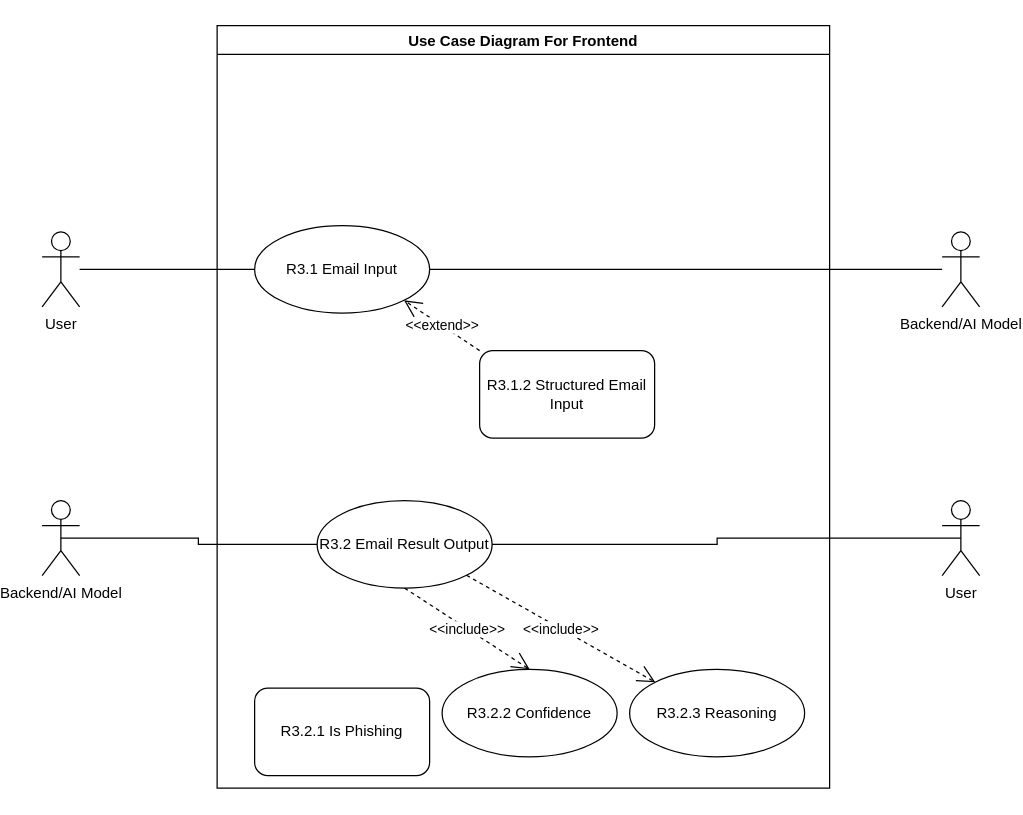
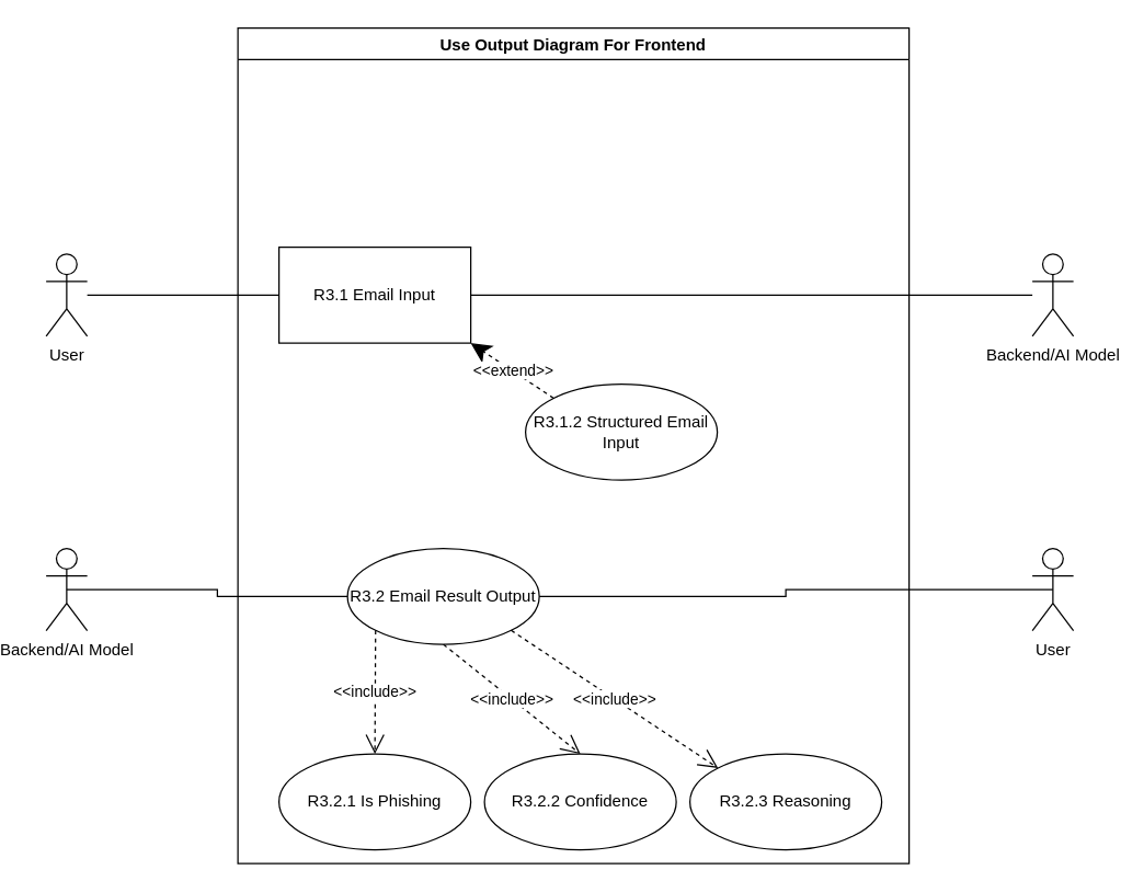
  <mxCell id="0" />
  <mxCell id="1" parent="0" />
- <mxCell id="2" value="Use Case Diagram For Frontend" style="swimlane;" vertex="1" parent="1"><mxGeometry x="160" y="20" width="490" height="610" as="geometry" /></mxCell>
- <mxCell id="3" value="R3.1 Email Input" style="ellipse;whiteSpace=wrap;html=1;" vertex="1" parent="2"><mxGeometry x="30" y="160" width="140" height="70" as="geometry" /></mxCell>
- <mxCell id="4" value="R3.1.2 Structured Email Input" style="whiteSpace=wrap;html=1;rounded=1;" vertex="1" parent="2"><mxGeometry x="210" y="260" width="140" height="70" as="geometry" /></mxCell>
- <mxCell id="5" value="&amp;lt;&amp;lt;extend&amp;gt;&amp;gt;" style="endArrow=open;endSize=12;dashed=1;html=1;rounded=0;exitX=0;exitY=0;exitDx=0;exitDy=0;entryX=1;entryY=1;entryDx=0;entryDy=0;" edge="1" parent="2" source="4" target="3"><mxGeometry width="160" relative="1" as="geometry"><mxPoint x="295" y="190" as="sourcePoint" /><mxPoint x="195" y="240" as="targetPoint" /></mxGeometry></mxCell>
+ <mxCell id="2" value="Use Output Diagram For Frontend" style="swimlane;" vertex="1" parent="1"><mxGeometry x="160" y="20" width="490" height="610" as="geometry" /></mxCell>
+ <mxCell id="3" value="R3.1 Email Input" style="whiteSpace=wrap;html=1;rounded=0;" vertex="1" parent="2"><mxGeometry x="30" y="160" width="140" height="70" as="geometry" /></mxCell>
+ <mxCell id="4" value="R3.1.2 Structured Email Input" style="ellipse;whiteSpace=wrap;html=1;" vertex="1" parent="2"><mxGeometry x="210" y="260" width="140" height="70" as="geometry" /></mxCell>
+ <mxCell id="5" value="&amp;lt;&amp;lt;extend&amp;gt;&amp;gt;" style="endArrow=classic;endSize=12;dashed=1;html=1;rounded=0;exitX=0;exitY=0;exitDx=0;exitDy=0;entryX=1;entryY=1;entryDx=0;entryDy=0;" edge="1" parent="2" source="4" target="3"><mxGeometry width="160" relative="1" as="geometry"><mxPoint x="295" y="190" as="sourcePoint" /><mxPoint x="195" y="240" as="targetPoint" /></mxGeometry></mxCell>
  <mxCell id="6" value="R3.2 Email Result Output" style="ellipse;whiteSpace=wrap;html=1;" vertex="1" parent="2"><mxGeometry x="80" y="380" width="140" height="70" as="geometry" /></mxCell>
- <mxCell id="7" value="R3.2.1 Is Phishing" style="whiteSpace=wrap;html=1;rounded=1;" vertex="1" parent="2"><mxGeometry x="30" y="530" width="140" height="70" as="geometry" /></mxCell>
- <mxCell id="8" value="R3.2.2 Confidence" style="ellipse;whiteSpace=wrap;html=1;" vertex="1" parent="2"><mxGeometry x="180" y="515" width="140" height="70" as="geometry" /></mxCell>
- <mxCell id="9" value="R3.2.3 Reasoning" style="ellipse;whiteSpace=wrap;html=1;" vertex="1" parent="2"><mxGeometry x="330" y="515" width="140" height="70" as="geometry" /></mxCell>
+ <mxCell id="7" value="R3.2.1 Is Phishing" style="ellipse;whiteSpace=wrap;html=1;" vertex="1" parent="2"><mxGeometry x="30" y="530" width="140" height="70" as="geometry" /></mxCell>
+ <mxCell id="8" value="R3.2.2 Confidence" style="ellipse;whiteSpace=wrap;html=1;" vertex="1" parent="2"><mxGeometry x="180" y="530" width="140" height="70" as="geometry" /></mxCell>
+ <mxCell id="9" value="R3.2.3 Reasoning" style="ellipse;whiteSpace=wrap;html=1;" vertex="1" parent="2"><mxGeometry x="330" y="530" width="140" height="70" as="geometry" /></mxCell>
+ <mxCell id="10" value="&amp;lt;&amp;lt;include&amp;gt;&amp;gt;" style="endArrow=open;endSize=12;dashed=1;html=1;rounded=0;exitX=0;exitY=1;exitDx=0;exitDy=0;entryX=0.5;entryY=0;entryDx=0;entryDy=0;" edge="1" parent="2" source="6" target="7"><mxGeometry width="160" relative="1" as="geometry"><mxPoint x="170" y="430" as="sourcePoint" /><mxPoint x="330" y="430" as="targetPoint" /></mxGeometry></mxCell>
  <mxCell id="11" value="&amp;lt;&amp;lt;include&amp;gt;&amp;gt;" style="endArrow=open;endSize=12;dashed=1;html=1;rounded=0;exitX=0.5;exitY=1;exitDx=0;exitDy=0;entryX=0.5;entryY=0;entryDx=0;entryDy=0;" edge="1" parent="2" source="6" target="8"><mxGeometry width="160" relative="1" as="geometry"><mxPoint x="230" y="435" as="sourcePoint" /><mxPoint x="250" y="530" as="targetPoint" /></mxGeometry></mxCell>
  <mxCell id="12" value="&amp;lt;&amp;lt;include&amp;gt;&amp;gt;" style="endArrow=open;endSize=12;dashed=1;html=1;rounded=0;exitX=1;exitY=1;exitDx=0;exitDy=0;entryX=0;entryY=0;entryDx=0;entryDy=0;" edge="1" parent="2" source="6" target="9"><mxGeometry width="160" relative="1" as="geometry"><mxPoint x="230" y="440" as="sourcePoint" /><mxPoint x="350" y="525" as="targetPoint" /></mxGeometry></mxCell>
  <mxCell id="13" style="edgeStyle=orthogonalEdgeStyle;rounded=0;orthogonalLoop=1;jettySize=auto;html=1;endArrow=none;startFill=0;" edge="1" parent="1" source="14" target="3"><mxGeometry relative="1" as="geometry" /></mxCell>
  <mxCell id="14" value="User" style="shape=umlActor;verticalLabelPosition=bottom;verticalAlign=top;html=1;" vertex="1" parent="1"><mxGeometry x="20" y="185" width="30" height="60" as="geometry" /></mxCell>
  <mxCell id="15" style="edgeStyle=orthogonalEdgeStyle;rounded=0;orthogonalLoop=1;jettySize=auto;html=1;exitX=0.5;exitY=0.5;exitDx=0;exitDy=0;exitPerimeter=0;entryX=0;entryY=0.5;entryDx=0;entryDy=0;endArrow=none;startFill=0;" edge="1" parent="1" source="16" target="6"><mxGeometry relative="1" as="geometry" /></mxCell>
  <mxCell id="16" value="Backend/AI Model" style="shape=umlActor;verticalLabelPosition=bottom;verticalAlign=top;html=1;" vertex="1" parent="1"><mxGeometry x="20" y="400" width="30" height="60" as="geometry" /></mxCell>
  <mxCell id="17" style="edgeStyle=orthogonalEdgeStyle;rounded=0;orthogonalLoop=1;jettySize=auto;html=1;entryX=1;entryY=0.5;entryDx=0;entryDy=0;endArrow=none;startFill=0;" edge="1" parent="1" source="18" target="3"><mxGeometry relative="1" as="geometry" /></mxCell>
  <mxCell id="18" value="Backend/AI Model" style="shape=umlActor;verticalLabelPosition=bottom;verticalAlign=top;html=1;" vertex="1" parent="1"><mxGeometry x="740" y="185" width="30" height="60" as="geometry" /></mxCell>
  <mxCell id="19" value="User" style="shape=umlActor;verticalLabelPosition=bottom;verticalAlign=top;html=1;" vertex="1" parent="1"><mxGeometry x="740" y="400" width="30" height="60" as="geometry" /></mxCell>
  <mxCell id="20" style="edgeStyle=orthogonalEdgeStyle;rounded=0;orthogonalLoop=1;jettySize=auto;html=1;exitX=1;exitY=0.5;exitDx=0;exitDy=0;entryX=0.5;entryY=0.5;entryDx=0;entryDy=0;endArrow=none;startFill=0;entryPerimeter=0;" edge="1" parent="1" source="6" target="19"><mxGeometry relative="1" as="geometry"><mxPoint x="390" y="440" as="sourcePoint" /><mxPoint x="575" y="440" as="targetPoint" /></mxGeometry></mxCell>
